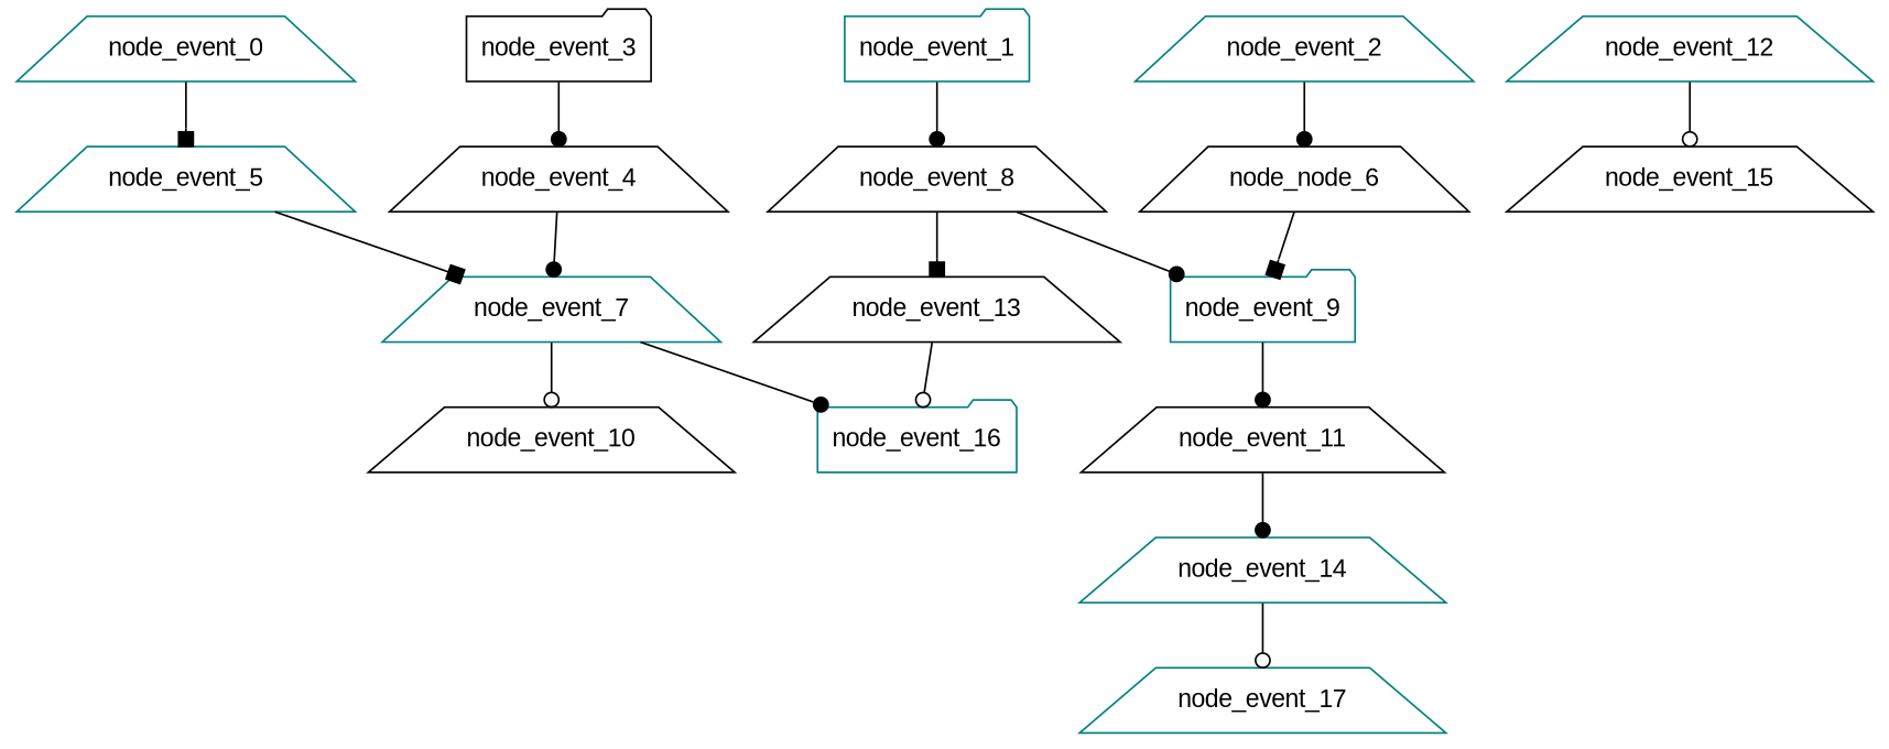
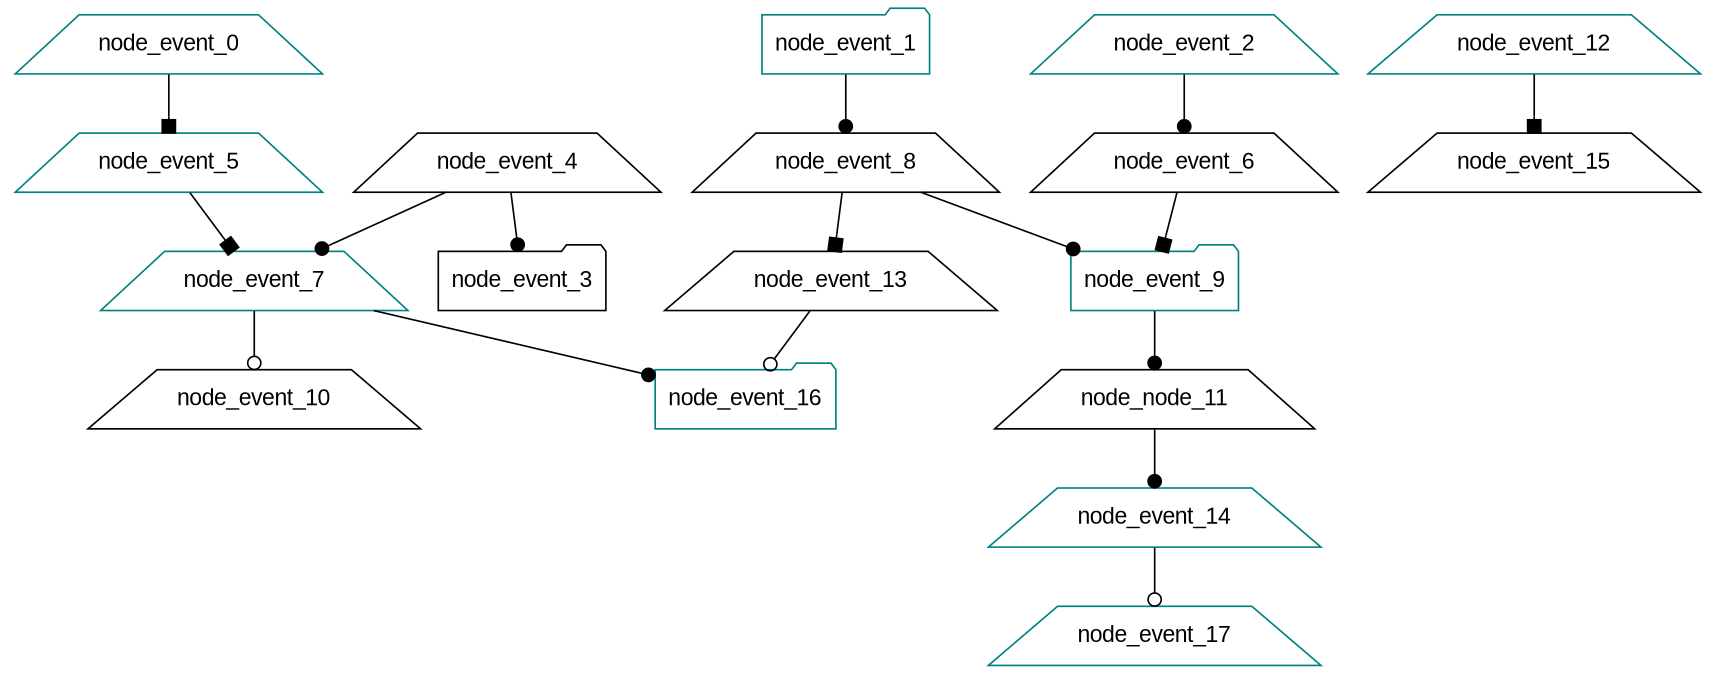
  digraph {
    fontname="Liberation Sans"
    node [Dependencies=0 Depth=1 EventType="DotQasm.Scheduling.GateEvent" Latency="00:00:00.0010000" Priority=0.004 color=teal fontname="Liberation Sans" shape=trapezium]
    edge [arrowhead=dot fontname="Liberation Sans"]
    node_event_0 [EventIndex=0 Priority=0.013000000000000001]
    node_event_5 [Dependencies=1 Depth=2 EventIndex=5 Priority=0.012]
    node_event_7 [Dependencies=4 Depth=3 EventIndex=7 EventType="DotQasm.Scheduling.ControlledGateEvent" Latency="00:00:00.0020000" Priority=0.011000000000000001]
    node_event_1 [EventIndex=1 Priority=0.010000000000000002 shape=folder]
    node_event_8 [Dependencies=6 Depth=4 EventIndex=8 EventType="DotQasm.Scheduling.ControlledGateEvent" Latency="00:00:00.0020000" Priority=0.009000000000000001 color=black]
    node_event_9 [Dependencies=9 Depth=5 EventIndex=9 EventType="DotQasm.Scheduling.ControlledGateEvent" Latency="00:00:00.0020000" Priority=0.007 shape=folder]
    node_event_13 [Dependencies=7 Depth=5 EventIndex=13 color=black]
    node_event_2 [EventIndex=2 Priority=0.009000000000000001]
-   node_event_6 [Dependencies=1 Depth=2 EventIndex=6 Priority=0.008 color=black label=node_node_6]
+   node_event_6 [Dependencies=1 Depth=2 EventIndex=6 Priority=0.008 color=black]
    node_event_3 [EventIndex=3 Priority=0.013000000000000001 color=black shape=folder]
    node_event_4 [Dependencies=1 Depth=2 EventIndex=4 Priority=0.012 color=black]
    node_event_10 [Dependencies=5 Depth=4 EventIndex=10 Priority=0.005 color=black]
    node_event_16 [Dependencies=8 Depth=6 EventIndex=16 EventType="DotQasm.Scheduling.MeasurementEvent" Latency="00:00:00.0030000" Priority=0.003 shape=folder]
-   node_event_11 [Dependencies=10 Depth=6 EventIndex=11 Priority=0.005 color=black]
+   node_event_11 [Dependencies=10 Depth=6 EventIndex=11 Priority=0.005 color=black label=node_node_11]
    node_event_14 [Dependencies=11 Depth=7 EventIndex=14]
    node_event_12 [Dependencies=6 Depth=5 EventIndex=12]
    node_event_15 [Dependencies=7 Depth=6 EventIndex=15 EventType="DotQasm.Scheduling.MeasurementEvent" Latency="00:00:00.0030000" Priority=0.003 color=black]
    node_event_17 [Dependencies=12 Depth=8 EventIndex=17 EventType="DotQasm.Scheduling.MeasurementEvent" Latency="00:00:00.0030000" Priority=0.003]
    node_event_0 -> node_event_5 [arrowhead=box]
    node_event_5 -> node_event_7 [arrowhead=box]
    node_event_7 -> node_event_10 [arrowhead=odot]
    node_event_7 -> node_event_16
    node_event_1 -> node_event_8
    node_event_8 -> node_event_9
    node_event_8 -> node_event_13 [arrowhead=box]
    node_event_9 -> node_event_11
    node_event_13 -> node_event_16 [arrowhead=odot]
    node_event_2 -> node_event_6
    node_event_6 -> node_event_9 [arrowhead=box]
-   node_event_3 -> node_event_4
+   node_event_4 -> node_event_3
    node_event_4 -> node_event_7
    node_event_11 -> node_event_14
    node_event_14 -> node_event_17 [arrowhead=odot]
-   node_event_12 -> node_event_15 [arrowhead=odot]
+   node_event_12 -> node_event_15 [arrowhead=box]
  }
